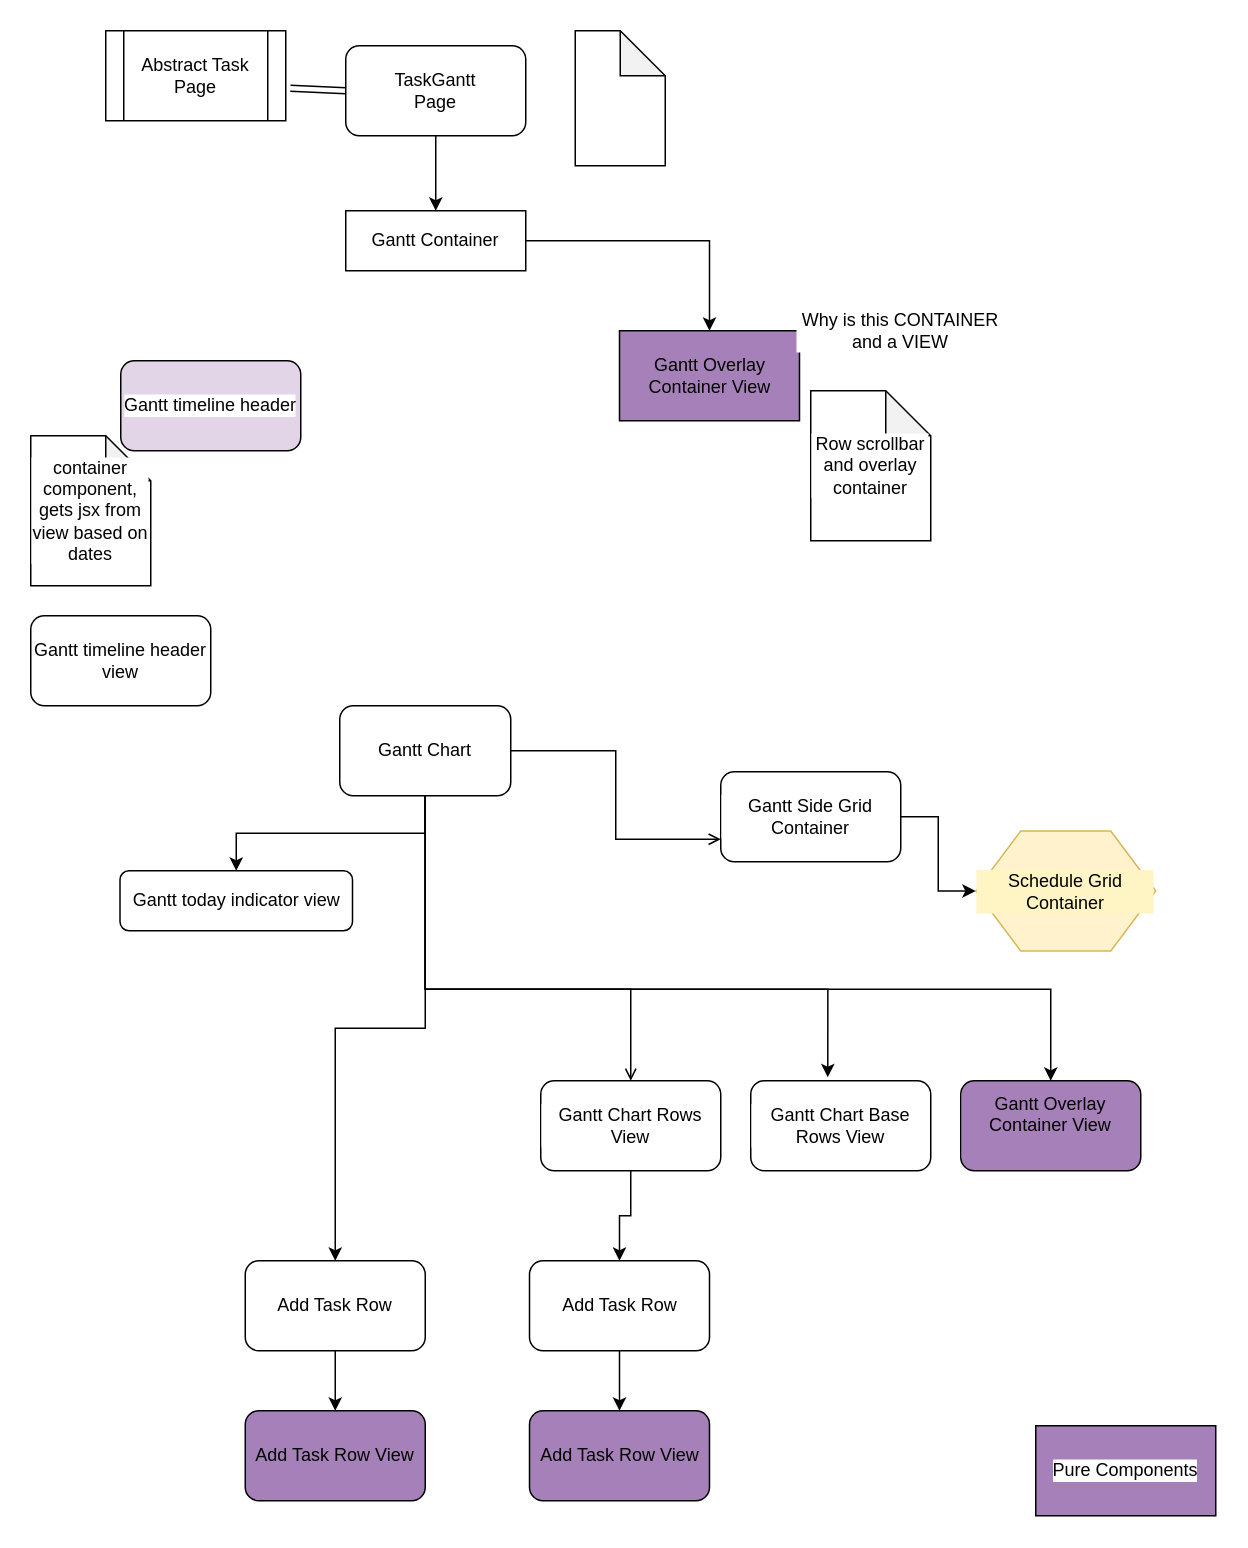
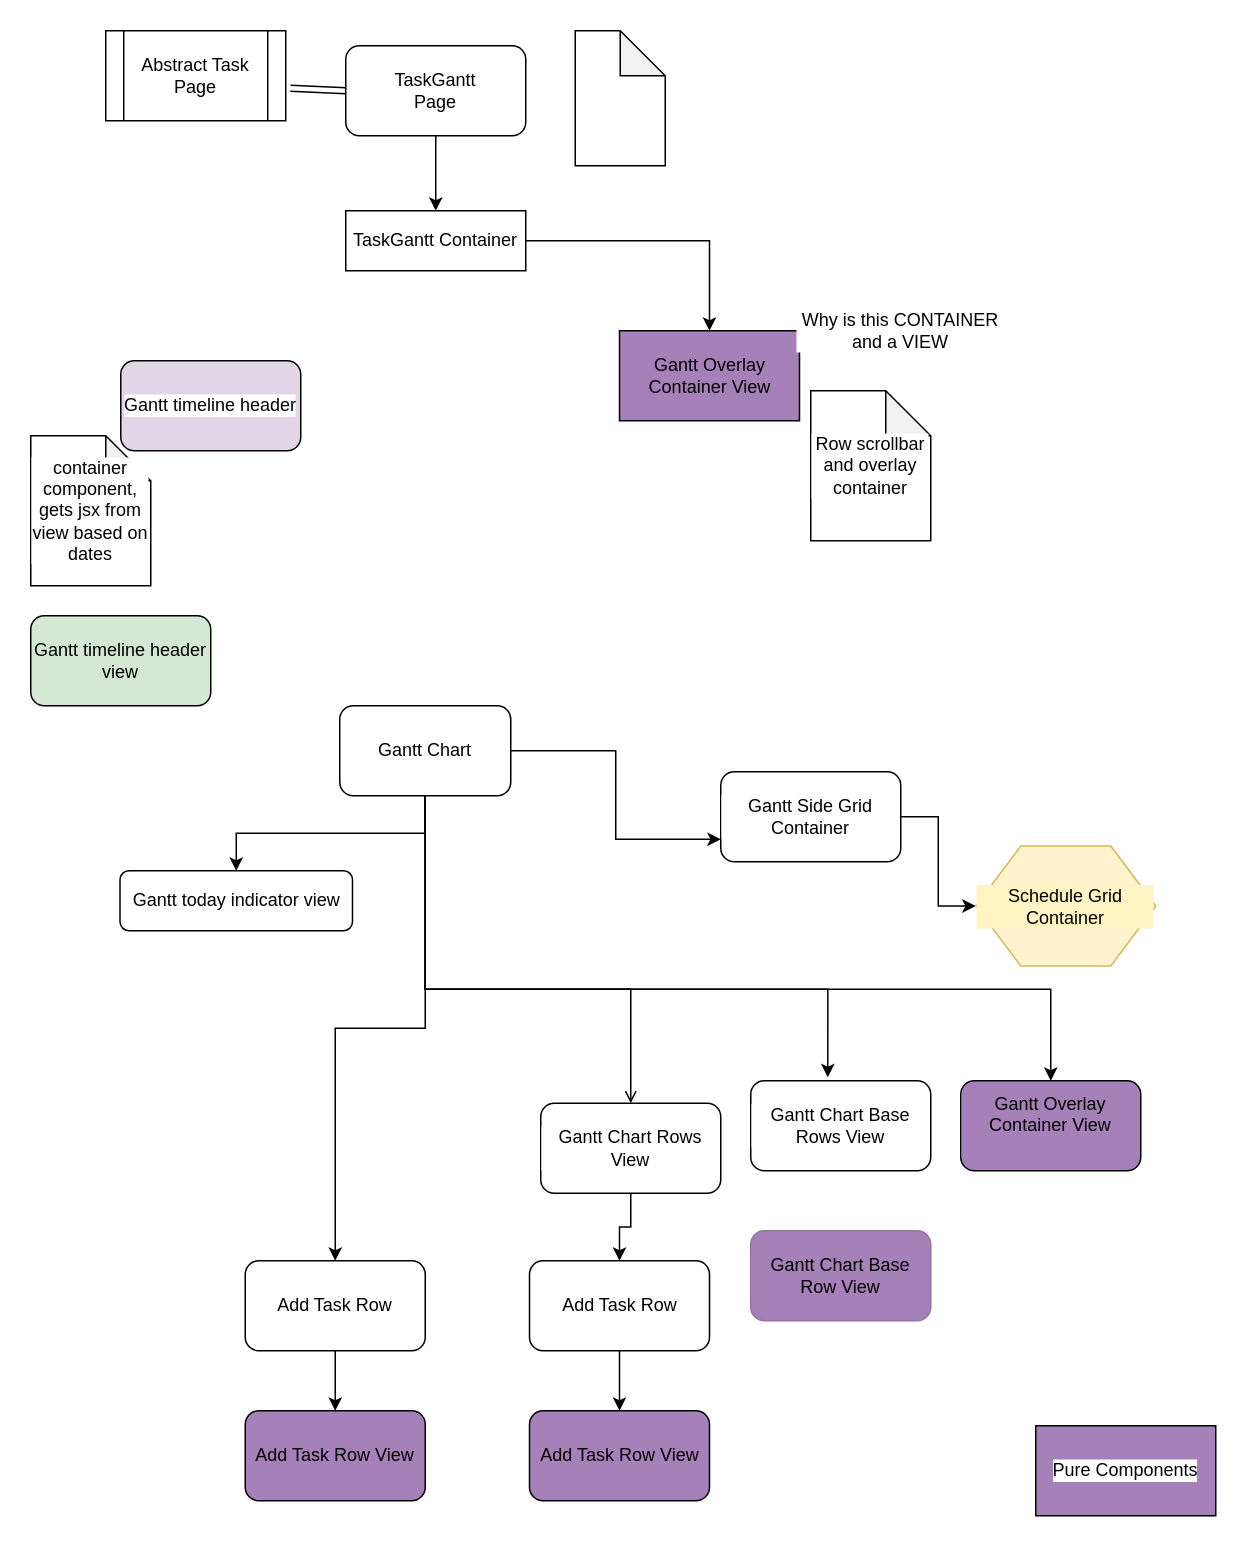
  <mxCell id="0" />
  <mxCell id="1" parent="0" />
  <mxCell id="2" value="" style="edgeStyle=orthogonalEdgeStyle;rounded=0;orthogonalLoop=1;jettySize=auto;html=1;" edge="1" parent="1" source="3" target="12"><mxGeometry relative="1" as="geometry" /></mxCell>
  <mxCell id="3" value="TaskGantt &lt;br&gt;Page" style="rounded=1;whiteSpace=wrap;html=1;" vertex="1" parent="1"><mxGeometry x="230" y="30" width="120" height="60" as="geometry" /></mxCell>
- <mxCell id="4" value="Gantt timeline header view&lt;br&gt;" style="rounded=1;whiteSpace=wrap;html=1;" vertex="1" parent="1"><mxGeometry x="20" y="410" width="120" height="60" as="geometry" /></mxCell>
+ <mxCell id="4" value="Gantt timeline header view&lt;br&gt;" style="rounded=1;whiteSpace=wrap;html=1;fillColor=#d5e8d4;" vertex="1" parent="1"><mxGeometry x="20" y="410" width="120" height="60" as="geometry" /></mxCell>
  <mxCell id="5" value="Abstract Task Page" style="shape=process;whiteSpace=wrap;html=1;backgroundOutline=1;" vertex="1" parent="1"><mxGeometry x="70" y="20" width="120" height="60" as="geometry" /></mxCell>
  <mxCell id="6" value="" style="shape=link;html=1;exitX=1.026;exitY=0.638;exitDx=0;exitDy=0;exitPerimeter=0;entryX=0;entryY=0.5;entryDx=0;entryDy=0;" edge="1" parent="1" source="5" target="3"><mxGeometry width="50" height="50" relative="1" as="geometry"><mxPoint x="190" y="570" as="sourcePoint" /><mxPoint x="250" y="58" as="targetPoint" /></mxGeometry></mxCell>
  <mxCell id="7" value="container component, gets jsx from view based on dates" style="shape=note;whiteSpace=wrap;html=1;backgroundOutline=1;darkOpacity=0.05;labelBackgroundColor=#FFFFFF;" vertex="1" parent="1"><mxGeometry x="20" y="290" width="80" height="100" as="geometry" /></mxCell>
  <mxCell id="8" value="Gantt timeline header&lt;br&gt;" style="rounded=1;whiteSpace=wrap;html=1;labelBackgroundColor=#FFFFFF;fillColor=#e1d5e7;" vertex="1" parent="1"><mxGeometry x="80" y="240" width="120" height="60" as="geometry" /></mxCell>
  <mxCell id="9" value="Row scrollbar and overlay container" style="shape=note;whiteSpace=wrap;html=1;backgroundOutline=1;darkOpacity=0.05;labelBackgroundColor=#FFFFFF;" vertex="1" parent="1"><mxGeometry x="540" y="260" width="80" height="100" as="geometry" /></mxCell>
  <mxCell id="10" value="" style="shape=note;whiteSpace=wrap;html=1;backgroundOutline=1;darkOpacity=0.05;labelBackgroundColor=#FFFFFF;" vertex="1" parent="1"><mxGeometry x="383" y="20" width="60" height="90" as="geometry" /></mxCell>
  <mxCell id="11" style="edgeStyle=orthogonalEdgeStyle;rounded=0;orthogonalLoop=1;jettySize=auto;html=1;" edge="1" parent="1" source="12" target="20"><mxGeometry relative="1" as="geometry" /></mxCell>
- <mxCell id="12" value="Gantt Container&lt;br&gt;" style="rounded=0;whiteSpace=wrap;html=1;labelBackgroundColor=#FFFFFF;" vertex="1" parent="1"><mxGeometry x="230" y="140" width="120" height="40" as="geometry" /></mxCell>
+ <mxCell id="12" value="TaskGantt Container&lt;br&gt;" style="rounded=0;whiteSpace=wrap;html=1;labelBackgroundColor=#FFFFFF;" vertex="1" parent="1"><mxGeometry x="230" y="140" width="120" height="40" as="geometry" /></mxCell>
  <mxCell id="13" style="edgeStyle=orthogonalEdgeStyle;rounded=0;orthogonalLoop=1;jettySize=auto;html=1;entryX=0.5;entryY=0;entryDx=0;entryDy=0;" edge="1" parent="1" source="19" target="22"><mxGeometry relative="1" as="geometry" /></mxCell>
- <mxCell id="14" style="edgeStyle=orthogonalEdgeStyle;rounded=0;orthogonalLoop=1;jettySize=auto;html=1;entryX=0;entryY=0.75;entryDx=0;entryDy=0;endArrow=open;" edge="1" parent="1" source="19" target="25"><mxGeometry relative="1" as="geometry"><mxPoint x="370" y="590" as="targetPoint" /></mxGeometry></mxCell>
+ <mxCell id="14" style="edgeStyle=orthogonalEdgeStyle;rounded=0;orthogonalLoop=1;jettySize=auto;html=1;entryX=0;entryY=0.75;entryDx=0;entryDy=0;" edge="1" parent="1" source="19" target="25"><mxGeometry relative="1" as="geometry"><mxPoint x="370" y="590" as="targetPoint" /></mxGeometry></mxCell>
  <mxCell id="15" style="edgeStyle=orthogonalEdgeStyle;rounded=0;orthogonalLoop=1;jettySize=auto;html=1;entryX=0.5;entryY=0;entryDx=0;entryDy=0;" edge="1" parent="1" source="19" target="28"><mxGeometry relative="1" as="geometry" /></mxCell>
  <mxCell id="16" style="edgeStyle=orthogonalEdgeStyle;rounded=0;orthogonalLoop=1;jettySize=auto;html=1;" edge="1" parent="1" source="19" target="33"><mxGeometry relative="1" as="geometry"><Array as="points"><mxPoint x="283" y="659" /><mxPoint x="700" y="659" /></Array></mxGeometry></mxCell>
  <mxCell id="17" style="edgeStyle=orthogonalEdgeStyle;rounded=0;orthogonalLoop=1;jettySize=auto;html=1;endArrow=open;" edge="1" parent="1" source="19" target="31"><mxGeometry relative="1" as="geometry"><Array as="points"><mxPoint x="283" y="659" /><mxPoint x="420" y="659" /></Array></mxGeometry></mxCell>
  <mxCell id="18" style="edgeStyle=orthogonalEdgeStyle;rounded=0;orthogonalLoop=1;jettySize=auto;html=1;entryX=0.428;entryY=-0.038;entryDx=0;entryDy=0;entryPerimeter=0;" edge="1" parent="1" source="19" target="32"><mxGeometry relative="1" as="geometry"><Array as="points"><mxPoint x="283" y="659" /><mxPoint x="551" y="659" /></Array></mxGeometry></mxCell>
  <mxCell id="19" value="Gantt Chart&lt;br&gt;" style="rounded=1;whiteSpace=wrap;html=1;labelBackgroundColor=#FFFFFF;" vertex="1" parent="1"><mxGeometry x="226" y="470" width="114" height="60" as="geometry" /></mxCell>
  <mxCell id="20" value="Gantt Overlay Container View" style="rounded=0;whiteSpace=wrap;html=1;labelBackgroundColor=#A680B8;fillColor=#A680B8;" vertex="1" parent="1"><mxGeometry x="412.5" y="220" width="120" height="60" as="geometry" /></mxCell>
  <mxCell id="21" value="Why is this CONTAINER and a VIEW" style="text;html=1;strokeColor=none;fillColor=none;align=center;verticalAlign=middle;whiteSpace=wrap;rounded=0;labelBackgroundColor=#FFFFFF;" vertex="1" parent="1"><mxGeometry x="530" y="210" width="140" height="20" as="geometry" /></mxCell>
  <mxCell id="22" value="Gantt today indicator view" style="rounded=1;whiteSpace=wrap;html=1;labelBackgroundColor=#FFFFFF;" vertex="1" parent="1"><mxGeometry x="79.5" y="580" width="155" height="40" as="geometry" /></mxCell>
  <mxCell id="23" value="Pure Components" style="rounded=0;whiteSpace=wrap;html=1;labelBackgroundColor=#FFFFFF;fillColor=#A680B8;" vertex="1" parent="1"><mxGeometry x="690" y="950" width="120" height="60" as="geometry" /></mxCell>
  <mxCell id="24" style="edgeStyle=orthogonalEdgeStyle;rounded=0;orthogonalLoop=1;jettySize=auto;html=1;entryX=0;entryY=0.5;entryDx=0;entryDy=0;" edge="1" parent="1" source="25" target="26"><mxGeometry relative="1" as="geometry" /></mxCell>
  <mxCell id="25" value="&lt;span&gt;Gantt Side Grid Container&lt;/span&gt;" style="rounded=1;whiteSpace=wrap;html=1;labelBackgroundColor=#FFFFFF;" vertex="1" parent="1"><mxGeometry x="480" y="514" width="120" height="60" as="geometry" /></mxCell>
- <mxCell id="26" value="Schedule Grid Container" style="shape=hexagon;perimeter=hexagonPerimeter2;whiteSpace=wrap;html=1;labelBackgroundColor=#FFF4C3;fillColor=#fff2cc;strokeColor=#d6b656;" vertex="1" parent="1"><mxGeometry x="650" y="553.5" width="120" height="80" as="geometry" /></mxCell>
+ <mxCell id="26" value="Schedule Grid Container" style="shape=hexagon;perimeter=hexagonPerimeter2;whiteSpace=wrap;html=1;labelBackgroundColor=#FFF4C3;fillColor=#fff2cc;strokeColor=#d6b656;" vertex="1" parent="1"><mxGeometry x="650" y="563.5" width="120" height="80" as="geometry" /></mxCell>
  <mxCell id="27" style="edgeStyle=orthogonalEdgeStyle;rounded=0;orthogonalLoop=1;jettySize=auto;html=1;entryX=0.5;entryY=0;entryDx=0;entryDy=0;" edge="1" parent="1" source="28" target="29"><mxGeometry relative="1" as="geometry" /></mxCell>
  <mxCell id="28" value="Add Task Row" style="rounded=1;whiteSpace=wrap;html=1;labelBackgroundColor=#FFFFFF;" vertex="1" parent="1"><mxGeometry x="163" y="840" width="120" height="60" as="geometry" /></mxCell>
  <mxCell id="29" value="Add Task Row View" style="rounded=1;whiteSpace=wrap;html=1;labelBackgroundColor=#A680B8;fillColor=#A680B8;" vertex="1" parent="1"><mxGeometry x="163" y="940" width="120" height="60" as="geometry" /></mxCell>
  <mxCell id="30" style="edgeStyle=orthogonalEdgeStyle;rounded=0;orthogonalLoop=1;jettySize=auto;html=1;entryX=0.5;entryY=0;entryDx=0;entryDy=0;" edge="1" parent="1" source="31" target="36"><mxGeometry relative="1" as="geometry" /></mxCell>
- <mxCell id="31" value="Gantt Chart Rows View" style="rounded=1;whiteSpace=wrap;html=1;labelBackgroundColor=#FFFFFF;" vertex="1" parent="1"><mxGeometry x="360" y="720" width="120" height="60" as="geometry" /></mxCell>
+ <mxCell id="31" value="Gantt Chart Rows View" style="rounded=1;whiteSpace=wrap;html=1;labelBackgroundColor=#FFFFFF;" vertex="1" parent="1"><mxGeometry x="360" y="735" width="120" height="60" as="geometry" /></mxCell>
  <mxCell id="32" value="Gantt Chart Base Rows View" style="rounded=1;whiteSpace=wrap;html=1;labelBackgroundColor=#FFFFFF;" vertex="1" parent="1"><mxGeometry x="500" y="720" width="120" height="60" as="geometry" /></mxCell>
  <mxCell id="33" value="Gantt Overlay Container View&lt;br&gt;&lt;br&gt;" style="rounded=1;whiteSpace=wrap;html=1;labelBackgroundColor=#A680B8;fillColor=#A680B8;" vertex="1" parent="1"><mxGeometry x="640" y="720" width="120" height="60" as="geometry" /></mxCell>
+ <mxCell id="34" value="Gantt Chart Base Row View" style="rounded=1;whiteSpace=wrap;html=1;labelBackgroundColor=#A680B8;fillColor=#A680B8;strokeColor=#9673a6;" vertex="1" parent="1"><mxGeometry x="500" y="820" width="120" height="60" as="geometry" /></mxCell>
  <mxCell id="35" style="edgeStyle=orthogonalEdgeStyle;rounded=0;orthogonalLoop=1;jettySize=auto;html=1;entryX=0.5;entryY=0;entryDx=0;entryDy=0;" edge="1" parent="1" source="36" target="37"><mxGeometry relative="1" as="geometry" /></mxCell>
  <mxCell id="36" value="Add Task Row" style="rounded=1;whiteSpace=wrap;html=1;labelBackgroundColor=#FFFFFF;" vertex="1" parent="1"><mxGeometry x="352.5" y="840" width="120" height="60" as="geometry" /></mxCell>
  <mxCell id="37" value="Add Task Row View" style="rounded=1;whiteSpace=wrap;html=1;labelBackgroundColor=#A680B8;fillColor=#A680B8;" vertex="1" parent="1"><mxGeometry x="352.5" y="940" width="120" height="60" as="geometry" /></mxCell>
